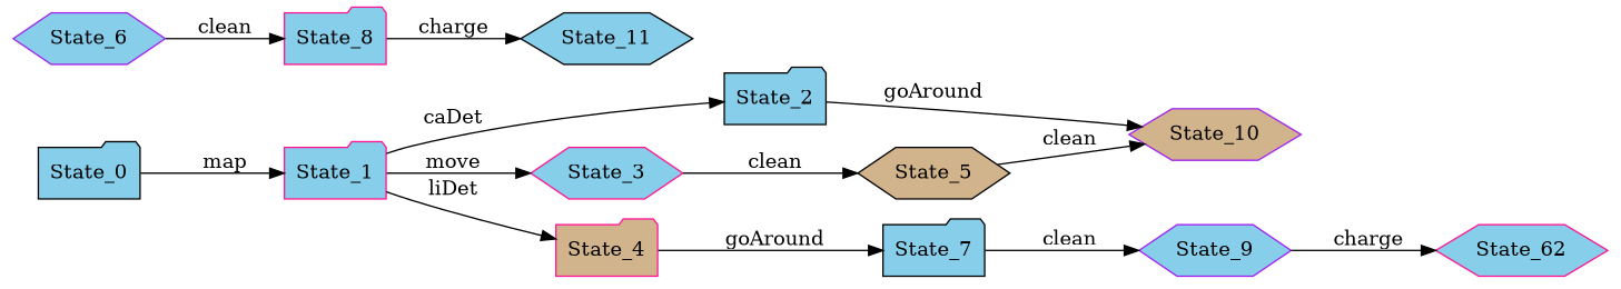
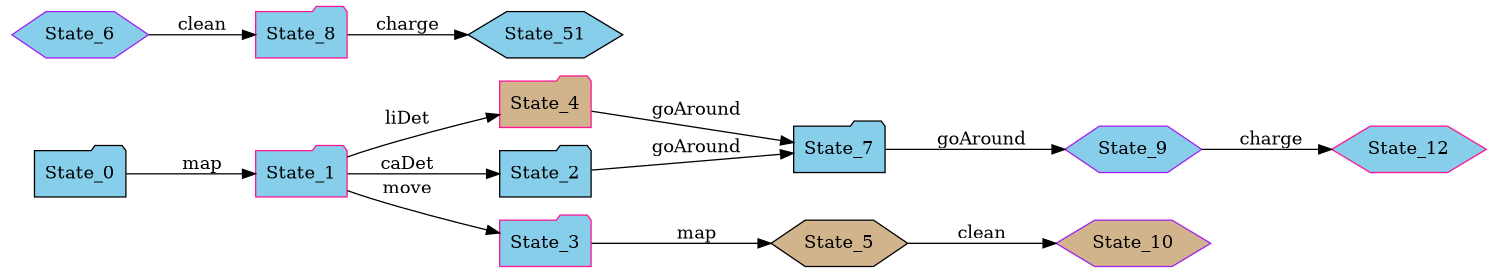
  digraph {
    rankdir=LR
    node [color=black fillcolor=skyblue shape=folder style=filled]
    n1 [label=State_0]
    n2 [color=deeppink label=State_1]
    n3 [label=State_2]
-   n4 [color=deeppink label=State_3 shape=hexagon]
+   n4 [color=deeppink label=State_3]
    n5 [color=deeppink fillcolor=tan label=State_4]
    n6 [label=State_7]
    n7 [color=purple label=State_9 shape=hexagon]
-   n8 [color=deeppink label=State_62 shape=hexagon]
+   n8 [color=deeppink label=State_12 shape=hexagon]
    n9 [fillcolor=tan label=State_5 shape=hexagon]
    n10 [color=purple fillcolor=tan label=State_10 shape=hexagon]
-   n11 [label=State_11 shape=hexagon]
+   n11 [label=State_51 shape=hexagon]
    n12 [color=purple label=State_6 shape=hexagon]
    n13 [color=deeppink label=State_8]
    n1 -> n2 [label=" map "]
    n2 -> n3 [label=" caDet "]
    n2 -> n4 [label=" move "]
    n2 -> n5 [label=" liDet "]
-   n3 -> n10 [label=" goAround "]
-   n4 -> n9 [label=" clean "]
+   n3 -> n6 [label=" goAround "]
+   n4 -> n9 [label=" map "]
    n5 -> n6 [label=" goAround "]
-   n6 -> n7 [label=" clean "]
+   n6 -> n7 [label=" goAround "]
    n7 -> n8 [label=" charge "]
    n9 -> n10 [label=" clean "]
    n12 -> n13 [label=" clean "]
    n13 -> n11 [label=" charge "]
  }
